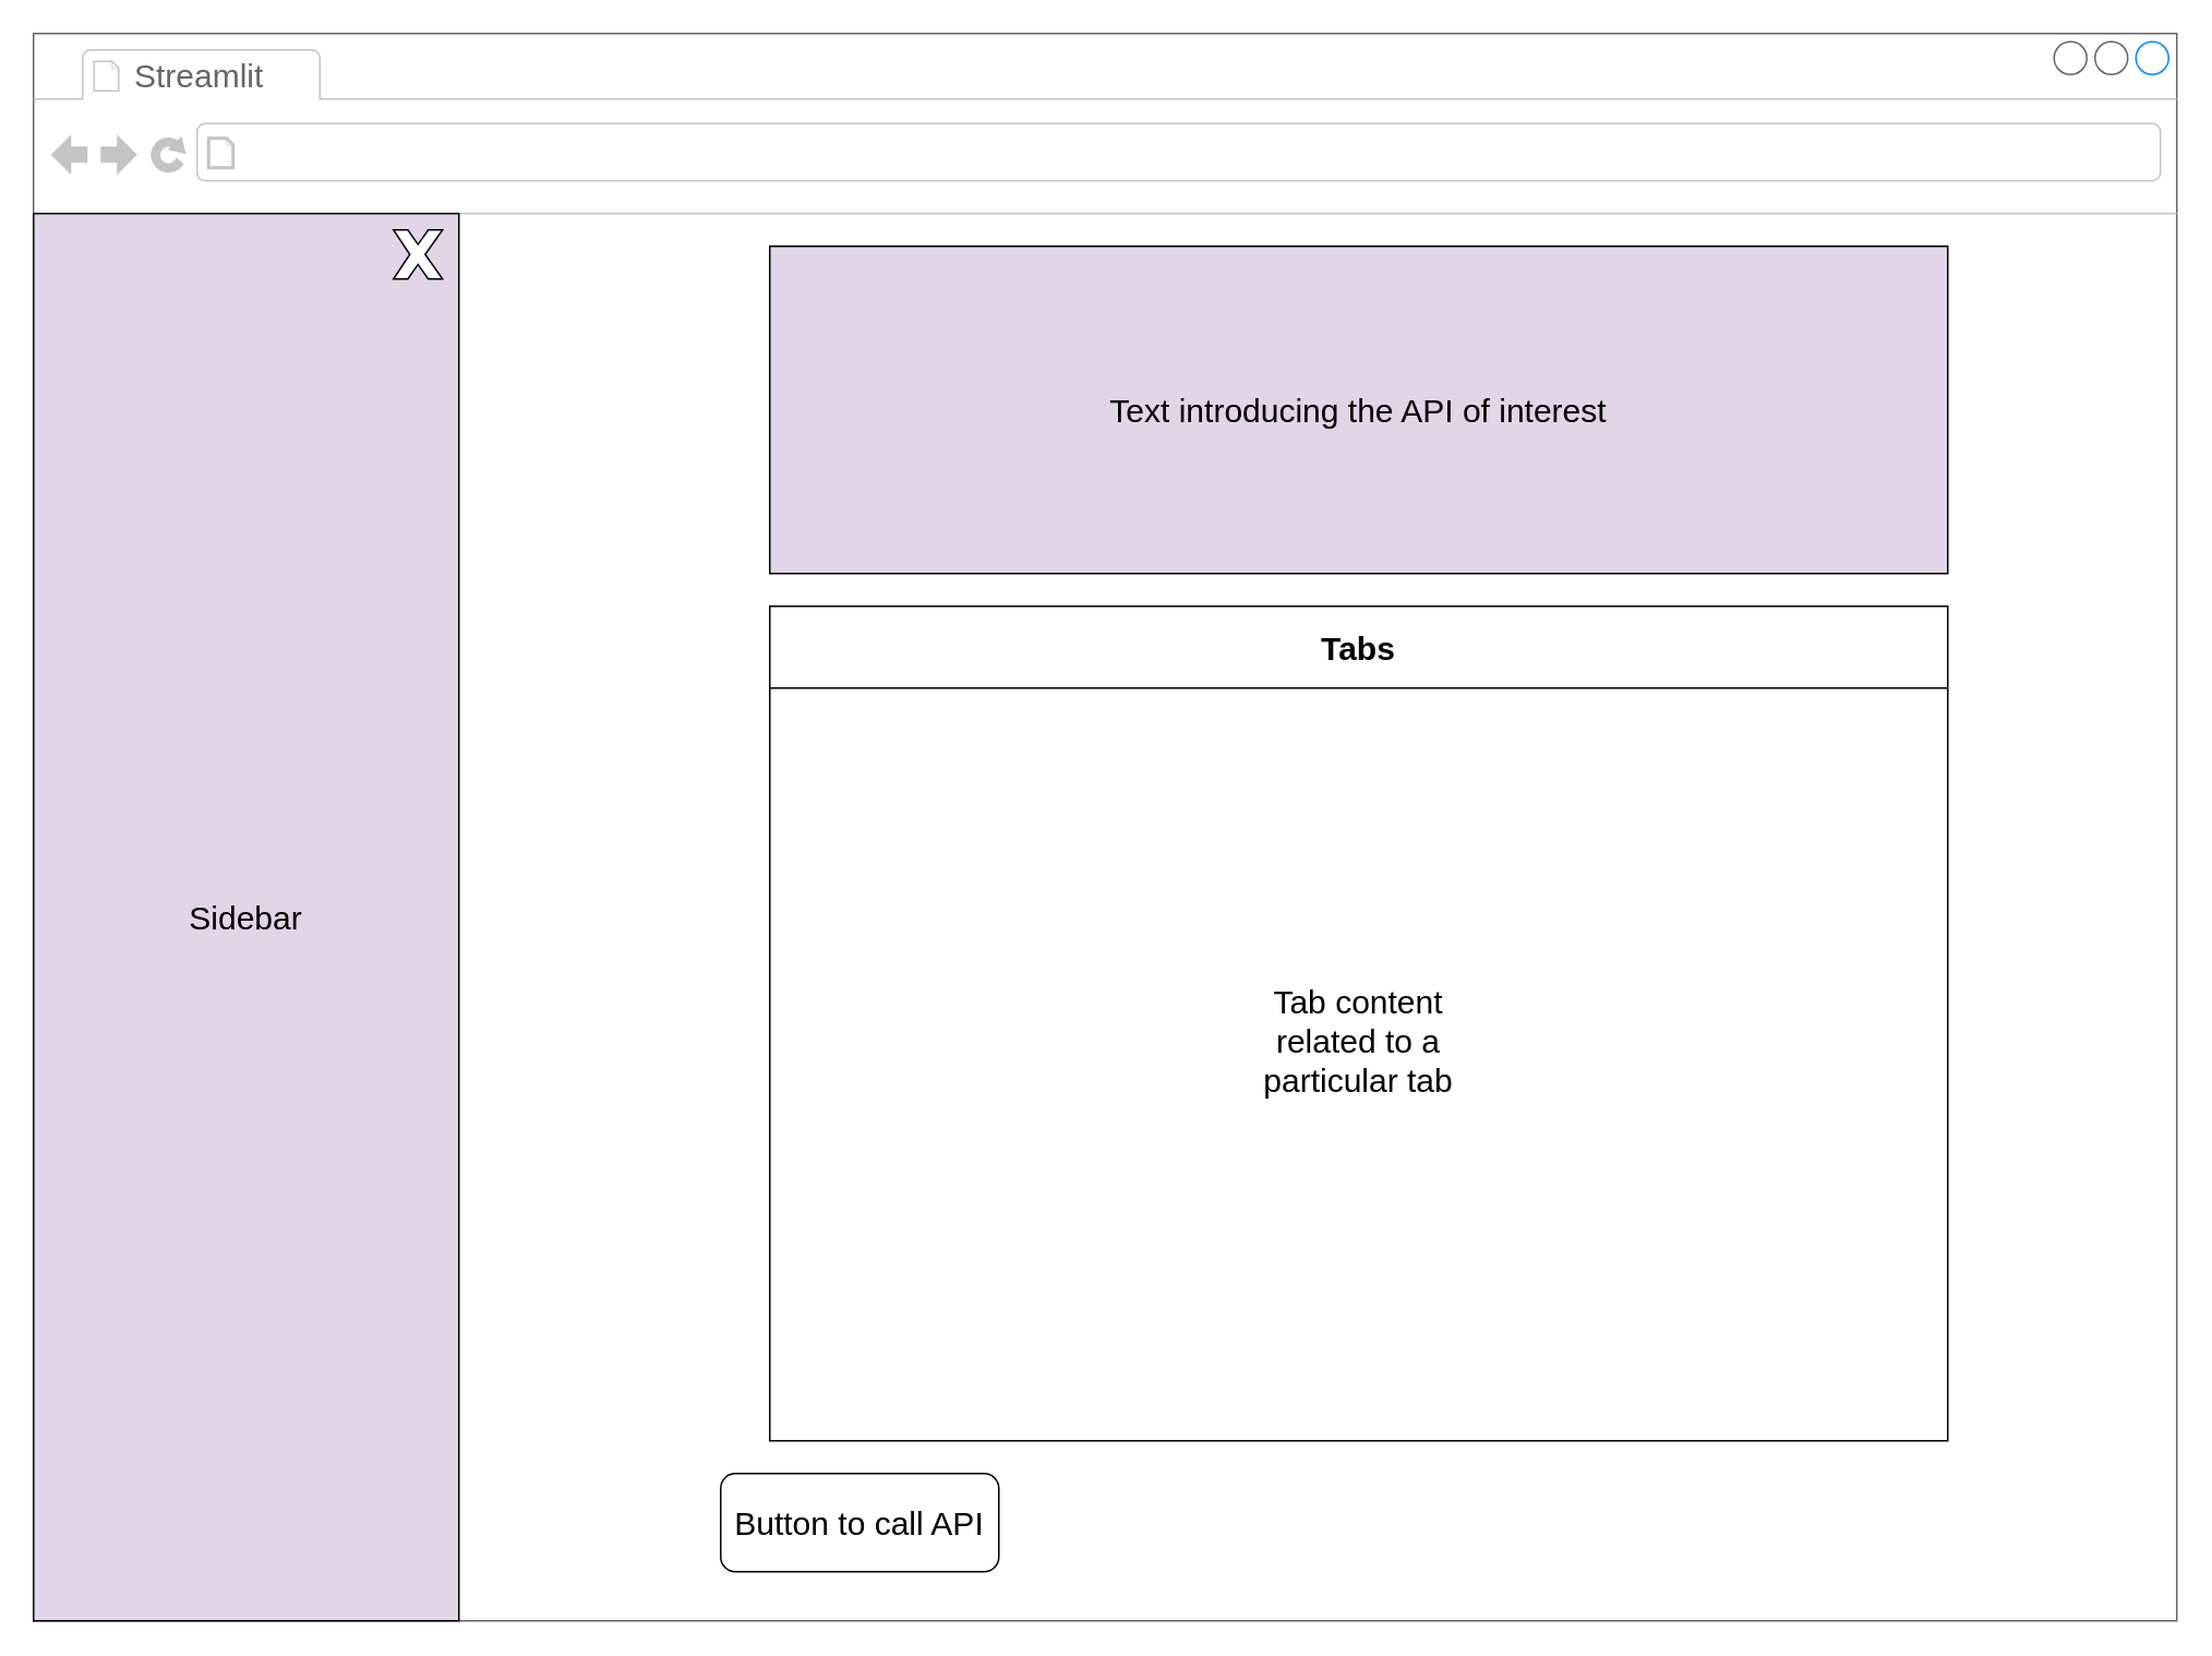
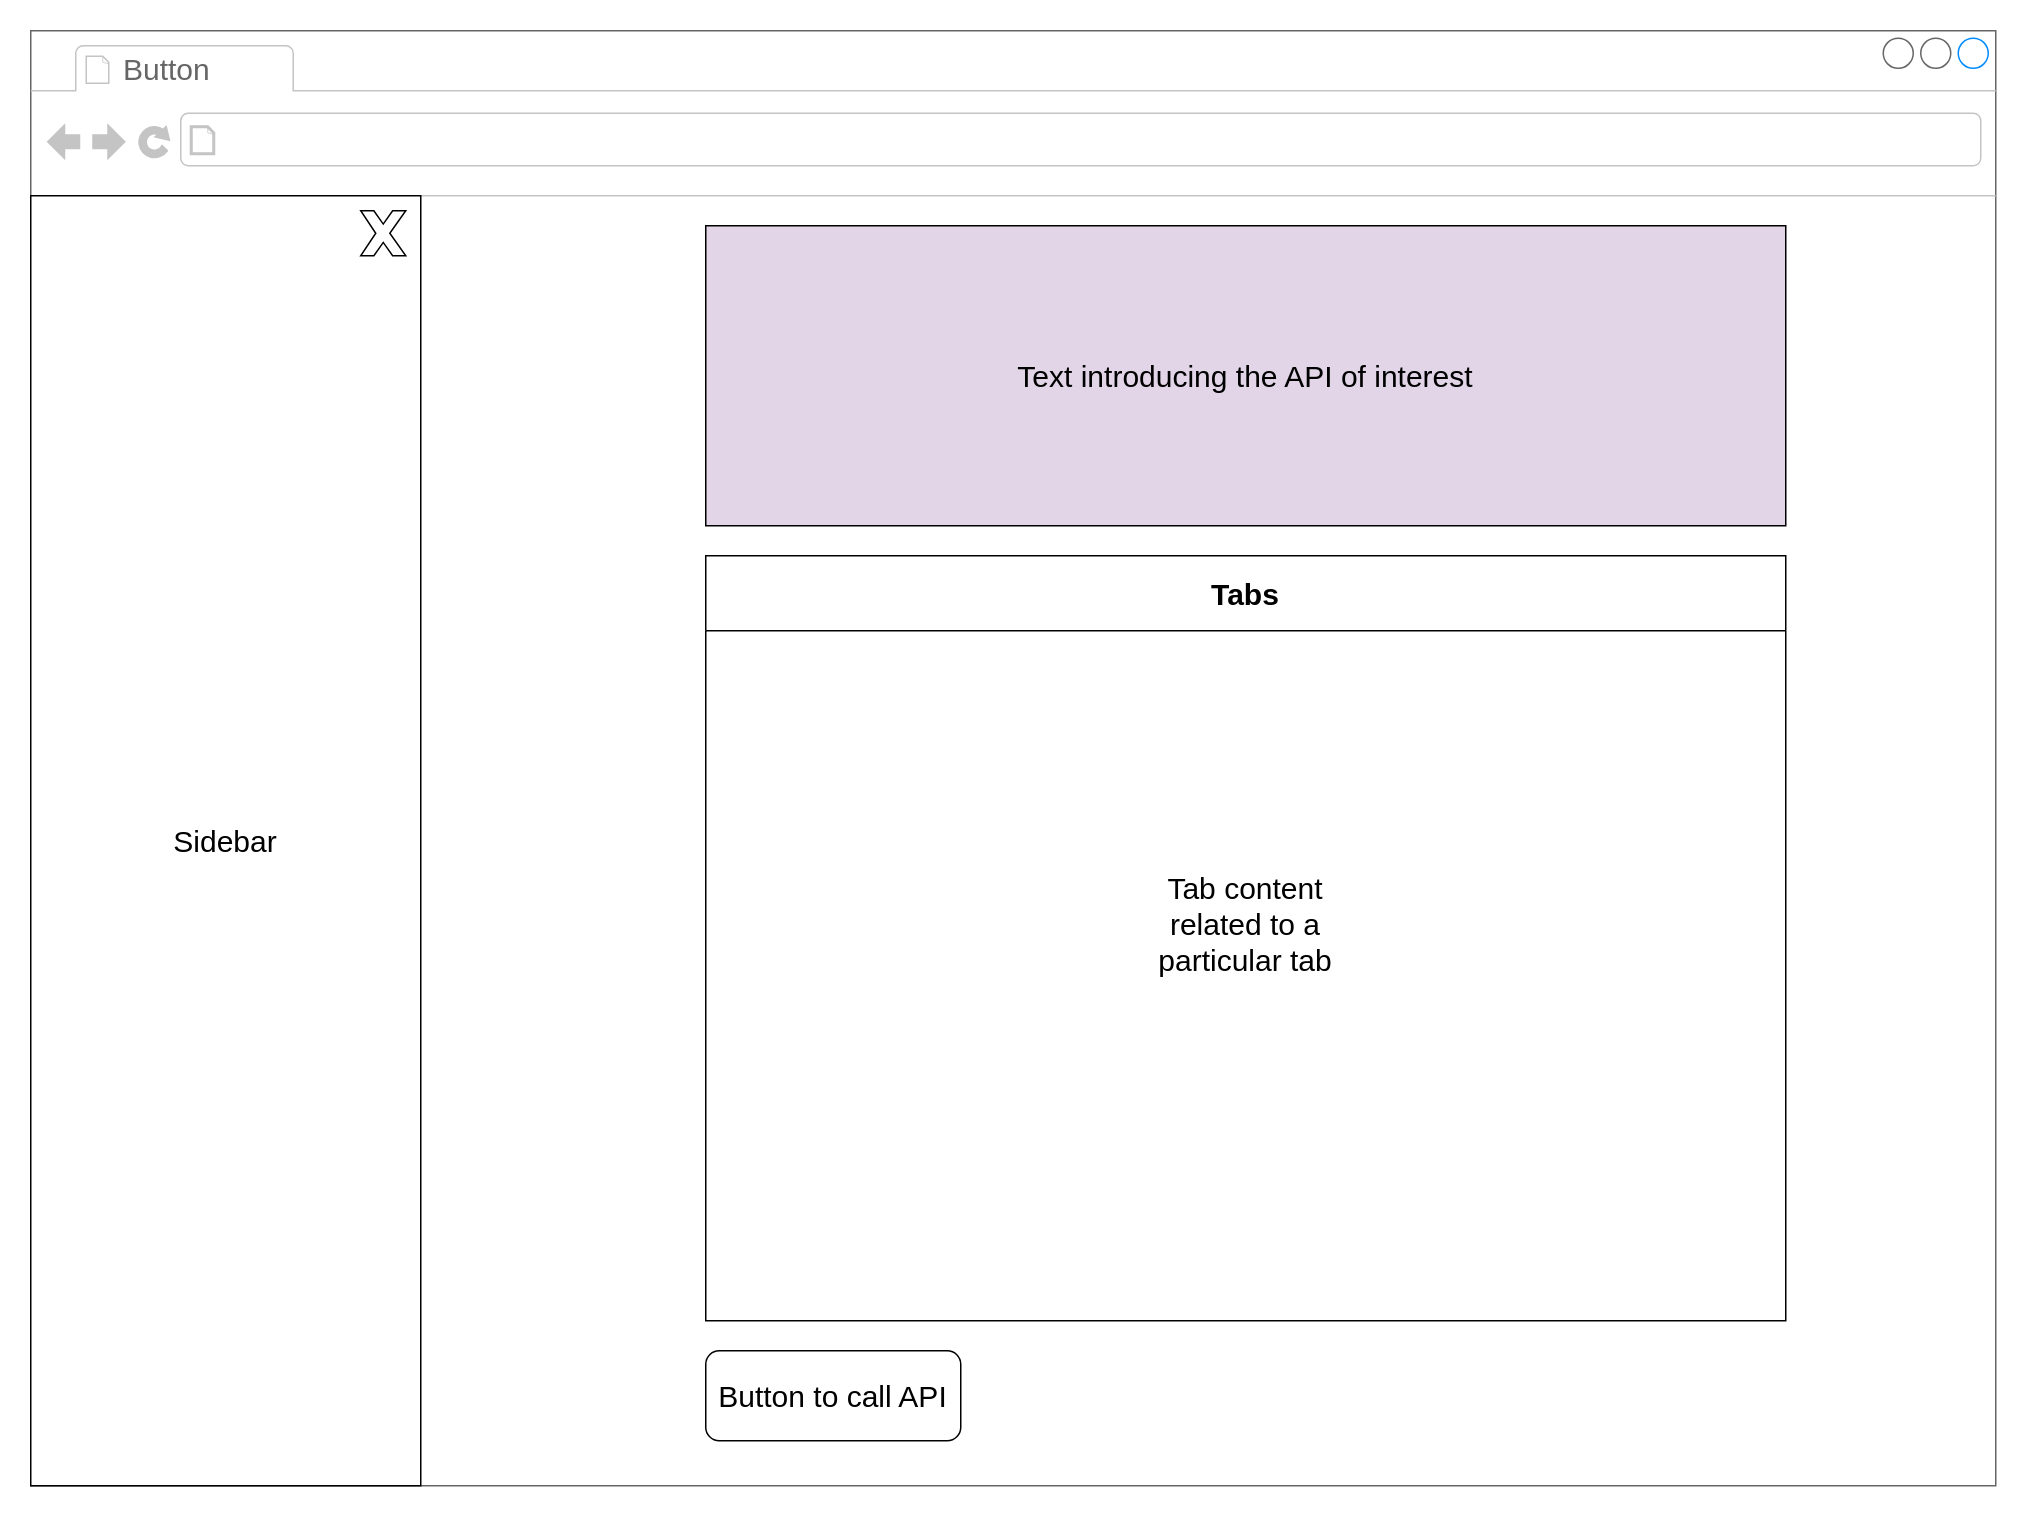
  <mxCell id="0" />
  <mxCell id="1" parent="0" />
  <mxCell id="2" value="" style="strokeWidth=1;shadow=0;dashed=0;align=center;html=1;shape=mxgraph.mockup.containers.browserWindow;rSize=0;strokeColor=#666666;strokeColor2=#008cff;strokeColor3=#c4c4c4;mainText=,;recursiveResize=0;fontSize=20;" parent="1" vertex="1"><mxGeometry x="20" y="20" width="1310" height="970" as="geometry" /></mxCell>
- <mxCell id="3" value="Streamlit" style="strokeWidth=1;shadow=0;dashed=0;align=center;html=1;shape=mxgraph.mockup.containers.anchor;fontSize=20;fontColor=#666666;align=left;whiteSpace=wrap;" parent="2" vertex="1"><mxGeometry x="60" y="12" width="110" height="26" as="geometry" /></mxCell>
+ <mxCell id="3" value="Button" style="strokeWidth=1;shadow=0;dashed=0;align=center;html=1;shape=mxgraph.mockup.containers.anchor;fontSize=20;fontColor=#666666;align=left;whiteSpace=wrap;" parent="2" vertex="1"><mxGeometry x="60" y="12" width="110" height="26" as="geometry" /></mxCell>
  <mxCell id="4" value="Text introducing the API of interest" style="rounded=0;whiteSpace=wrap;html=1;fontSize=20;fillColor=#e1d5e7;" parent="2" vertex="1"><mxGeometry x="450" y="130" width="720" height="200" as="geometry" /></mxCell>
  <mxCell id="5" value="Tabs" style="swimlane;whiteSpace=wrap;html=1;fontSize=20;startSize=50;" parent="2" vertex="1"><mxGeometry x="450" y="350" width="720" height="510" as="geometry" /></mxCell>
- <mxCell id="6" value="&lt;font style=&quot;font-size: 20px;&quot;&gt;Tab content related to a particular tab&lt;/font&gt;" style="text;html=1;align=center;verticalAlign=middle;whiteSpace=wrap;rounded=0;" parent="5" vertex="1"><mxGeometry x="285" y="220" width="150" height="90" as="geometry" /></mxCell>
- <mxCell id="7" value="Button to call API" style="rounded=1;whiteSpace=wrap;html=1;fontSize=20;" parent="2" vertex="1"><mxGeometry x="420" y="880" width="170" height="60" as="geometry" /></mxCell>
- <mxCell id="8" value="Sidebar" style="rounded=0;whiteSpace=wrap;html=1;fontSize=20;fillColor=#e1d5e7;" parent="1" vertex="1"><mxGeometry x="20" y="130" width="260" height="860" as="geometry" /></mxCell>
+ <mxCell id="6" value="&lt;font style=&quot;font-size: 20px;&quot;&gt;Tab content related to a particular tab&lt;/font&gt;" style="text;html=1;align=center;verticalAlign=middle;whiteSpace=wrap;rounded=0;" parent="5" vertex="1"><mxGeometry x="285" y="200" width="150" height="90" as="geometry" /></mxCell>
+ <mxCell id="7" value="Button to call API" style="rounded=1;whiteSpace=wrap;html=1;fontSize=20;" parent="2" vertex="1"><mxGeometry x="450" y="880" width="170" height="60" as="geometry" /></mxCell>
+ <mxCell id="8" value="Sidebar" style="rounded=0;whiteSpace=wrap;html=1;fontSize=20;" parent="1" vertex="1"><mxGeometry x="20" y="130" width="260" height="860" as="geometry" /></mxCell>
  <mxCell id="9" value="" style="verticalLabelPosition=bottom;verticalAlign=top;html=1;shape=mxgraph.basic.x" parent="1" vertex="1"><mxGeometry x="240" y="140" width="30" height="30" as="geometry" /></mxCell>
